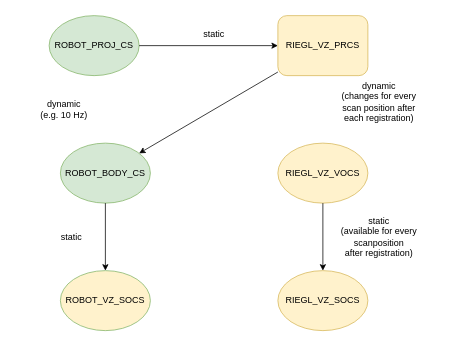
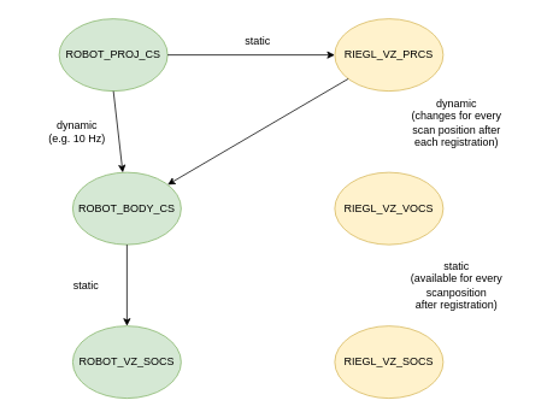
  <mxCell id="0" />
  <mxCell id="1" parent="0" />
  <mxCell id="2" value="ROBOT_PROJ_CS" style="ellipse;whiteSpace=wrap;html=1;fillColor=#d5e8d4;strokeColor=#82b366;" vertex="1" parent="1"><mxGeometry x="65" y="20" width="120" height="80" as="geometry" /></mxCell>
  <mxCell id="3" value="ROBOT_BODY_CS" style="ellipse;whiteSpace=wrap;html=1;fillColor=#d5e8d4;strokeColor=#82b366;" vertex="1" parent="1"><mxGeometry x="80" y="190" width="120" height="80" as="geometry" /></mxCell>
- <mxCell id="4" value="ROBOT_VZ_SOCS" style="ellipse;whiteSpace=wrap;html=1;fillColor=#fff2cc;strokeColor=#82b366;" vertex="1" parent="1"><mxGeometry x="80" y="360" width="120" height="80" as="geometry" /></mxCell>
- <mxCell id="5" value="RIEGL_VZ_PRCS" style="whiteSpace=wrap;html=1;fillColor=#fff2cc;strokeColor=#d6b656;rounded=1;" vertex="1" parent="1"><mxGeometry x="370" y="20" width="120" height="80" as="geometry" /></mxCell>
+ <mxCell id="4" value="ROBOT_VZ_SOCS" style="ellipse;whiteSpace=wrap;html=1;fillColor=#d5e8d4;strokeColor=#82b366;" vertex="1" parent="1"><mxGeometry x="80" y="360" width="120" height="80" as="geometry" /></mxCell>
+ <mxCell id="5" value="RIEGL_VZ_PRCS" style="ellipse;whiteSpace=wrap;html=1;fillColor=#fff2cc;strokeColor=#d6b656;" vertex="1" parent="1"><mxGeometry x="370" y="20" width="120" height="80" as="geometry" /></mxCell>
  <mxCell id="6" value="RIEGL_VZ_VOCS" style="ellipse;whiteSpace=wrap;html=1;fillColor=#fff2cc;strokeColor=#d6b656;" vertex="1" parent="1"><mxGeometry x="370" y="190" width="120" height="80" as="geometry" /></mxCell>
  <mxCell id="7" value="RIEGL_VZ_SOCS" style="ellipse;whiteSpace=wrap;html=1;fillColor=#fff2cc;strokeColor=#d6b656;" vertex="1" parent="1"><mxGeometry x="370" y="360" width="120" height="80" as="geometry" /></mxCell>
+ <mxCell id="8" value="" style="endArrow=classic;html=1;rounded=0;exitX=0.5;exitY=1;exitDx=0;exitDy=0;" edge="1" parent="1" source="2" target="3"><mxGeometry width="50" height="50" relative="1" as="geometry"><mxPoint x="330" y="420" as="sourcePoint" /><mxPoint x="380" y="370" as="targetPoint" /></mxGeometry></mxCell>
  <mxCell id="9" value="" style="endArrow=classic;html=1;rounded=0;exitX=0.5;exitY=1;exitDx=0;exitDy=0;entryX=0.5;entryY=0;entryDx=0;entryDy=0;" edge="1" parent="1" source="3" target="4"><mxGeometry width="50" height="50" relative="1" as="geometry"><mxPoint x="150" y="110" as="sourcePoint" /><mxPoint x="150" y="200" as="targetPoint" /></mxGeometry></mxCell>
  <mxCell id="10" value="" style="endArrow=classic;html=1;rounded=0;" edge="1" parent="1" source="5" target="3"><mxGeometry width="50" height="50" relative="1" as="geometry"><mxPoint x="160" y="120" as="sourcePoint" /><mxPoint x="160" y="210" as="targetPoint" /></mxGeometry></mxCell>
- <mxCell id="11" value="" style="endArrow=classic;html=1;rounded=0;exitX=0.5;exitY=1;exitDx=0;exitDy=0;entryX=0.5;entryY=0;entryDx=0;entryDy=0;" edge="1" parent="1" source="6" target="7"><mxGeometry width="50" height="50" relative="1" as="geometry"><mxPoint x="170" y="130" as="sourcePoint" /><mxPoint x="170" y="220" as="targetPoint" /></mxGeometry></mxCell>
  <mxCell id="12" value="" style="endArrow=classic;html=1;rounded=0;exitX=1;exitY=0.5;exitDx=0;exitDy=0;entryX=0;entryY=0.5;entryDx=0;entryDy=0;" edge="1" parent="1" source="2" target="5"><mxGeometry width="50" height="50" relative="1" as="geometry"><mxPoint x="180" y="140" as="sourcePoint" /><mxPoint x="180" y="230" as="targetPoint" /></mxGeometry></mxCell>
  <mxCell id="13" value="&lt;div&gt;dynamic&lt;/div&gt;&lt;div&gt;(e.g. 10 Hz)&lt;br&gt;&lt;/div&gt;" style="text;html=1;strokeColor=none;fillColor=none;align=center;verticalAlign=middle;whiteSpace=wrap;rounded=0;" vertex="1" parent="1"><mxGeometry x="20" y="130" width="130" height="30" as="geometry" /></mxCell>
  <mxCell id="14" value="static" style="text;html=1;strokeColor=none;fillColor=none;align=center;verticalAlign=middle;whiteSpace=wrap;rounded=0;" vertex="1" parent="1"><mxGeometry x="30" y="300" width="130" height="30" as="geometry" /></mxCell>
  <mxCell id="15" value="static" style="text;html=1;strokeColor=none;fillColor=none;align=center;verticalAlign=middle;whiteSpace=wrap;rounded=0;" vertex="1" parent="1"><mxGeometry x="220" y="30" width="130" height="30" as="geometry" /></mxCell>
  <mxCell id="16" value="&lt;div&gt;static&lt;/div&gt;&lt;div&gt;(available for every scanposition &lt;br&gt;&lt;/div&gt;&lt;div&gt;after registration)&lt;br&gt;&lt;/div&gt;" style="text;html=1;strokeColor=none;fillColor=none;align=center;verticalAlign=middle;whiteSpace=wrap;rounded=0;" vertex="1" parent="1"><mxGeometry x="420" y="300" width="170" height="30" as="geometry" /></mxCell>
  <mxCell id="17" value="&lt;div&gt;dynamic&lt;/div&gt;&lt;div&gt;(changes for every &lt;br&gt;&lt;/div&gt;&lt;div&gt;scan position after &lt;br&gt;&lt;/div&gt;&lt;div&gt;each registration)&lt;br&gt;&lt;/div&gt;" style="text;html=1;strokeColor=none;fillColor=none;align=center;verticalAlign=middle;whiteSpace=wrap;rounded=0;" vertex="1" parent="1"><mxGeometry x="420" y="120" width="170" height="30" as="geometry" /></mxCell>
